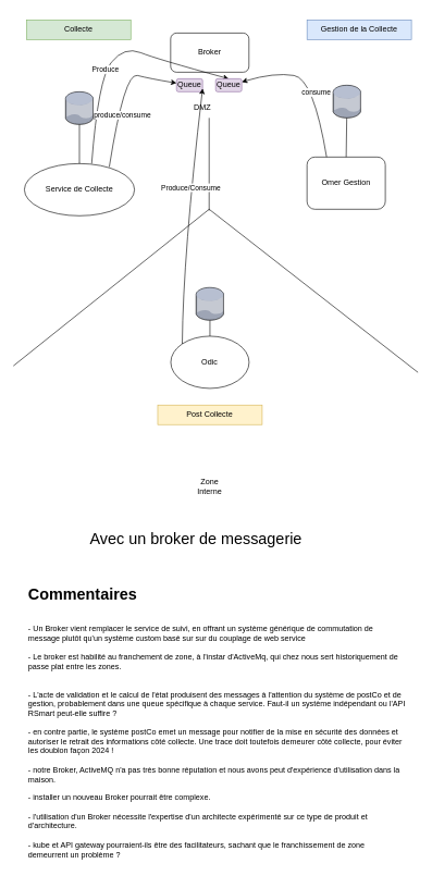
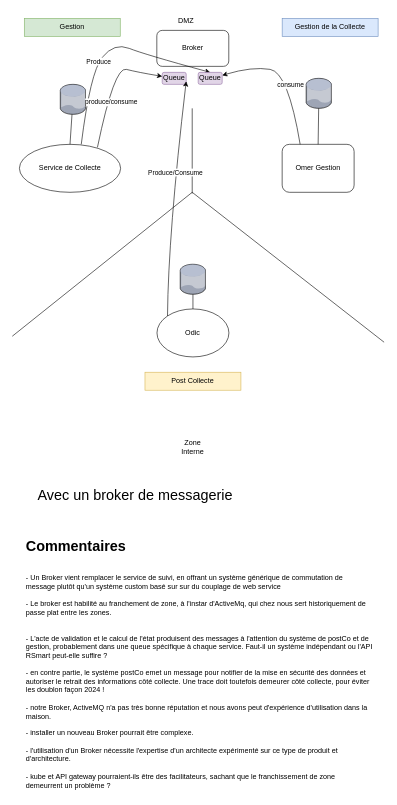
  <mxCell id="0" />
  <mxCell id="1" parent="0" />
  <mxCell id="2" value="" style="endArrow=none;html=1;rounded=0;" parent="1" edge="1"><mxGeometry width="50" height="50" relative="1" as="geometry"><mxPoint x="320" y="322" as="sourcePoint" /><mxPoint x="320" y="180" as="targetPoint" /></mxGeometry></mxCell>
  <mxCell id="3" value="" style="endArrow=none;html=1;rounded=0;" parent="1" edge="1"><mxGeometry width="50" height="50" relative="1" as="geometry"><mxPoint x="20" y="560" as="sourcePoint" /><mxPoint x="320" y="320" as="targetPoint" /></mxGeometry></mxCell>
  <mxCell id="4" value="" style="endArrow=none;html=1;rounded=0;" parent="1" edge="1"><mxGeometry width="50" height="50" relative="1" as="geometry"><mxPoint x="640" y="570" as="sourcePoint" /><mxPoint x="320" y="320" as="targetPoint" /></mxGeometry></mxCell>
  <mxCell id="5" value="" style="verticalLabelPosition=bottom;sketch=0;aspect=fixed;html=1;verticalAlign=top;strokeColor=none;align=center;outlineConnect=0;shape=mxgraph.citrix.database;" parent="1" vertex="1"><mxGeometry x="510" y="130" width="42.5" height="50" as="geometry" /></mxCell>
  <mxCell id="6" value="" style="verticalLabelPosition=bottom;sketch=0;aspect=fixed;html=1;verticalAlign=top;strokeColor=none;align=center;outlineConnect=0;shape=mxgraph.citrix.database;" parent="1" vertex="1"><mxGeometry x="100" y="140" width="42.5" height="50" as="geometry" /></mxCell>
  <mxCell id="7" value="" style="verticalLabelPosition=bottom;sketch=0;aspect=fixed;html=1;verticalAlign=top;strokeColor=none;align=center;outlineConnect=0;shape=mxgraph.citrix.database;" parent="1" vertex="1"><mxGeometry x="300" y="440" width="42.5" height="50" as="geometry" /></mxCell>
  <mxCell id="8" value="Gestion de la Collecte" style="text;html=1;align=center;verticalAlign=middle;whiteSpace=wrap;rounded=0;fillColor=#dae8fc;strokeColor=#6c8ebf;" parent="1" vertex="1"><mxGeometry x="470" y="30" width="160" height="30" as="geometry" /></mxCell>
- <mxCell id="9" value="Collecte" style="text;html=1;align=center;verticalAlign=middle;whiteSpace=wrap;rounded=0;fillColor=#d5e8d4;strokeColor=#82b366;" parent="1" vertex="1"><mxGeometry x="40" y="30" width="160" height="30" as="geometry" /></mxCell>
+ <mxCell id="9" value="Gestion" style="text;html=1;align=center;verticalAlign=middle;whiteSpace=wrap;rounded=0;fillColor=#d5e8d4;strokeColor=#82b366;" parent="1" vertex="1"><mxGeometry x="40" y="30" width="160" height="30" as="geometry" /></mxCell>
  <mxCell id="10" value="Post Collecte" style="text;html=1;align=center;verticalAlign=middle;whiteSpace=wrap;rounded=0;fillColor=#fff2cc;strokeColor=#d6b656;" parent="1" vertex="1"><mxGeometry x="241.25" y="620" width="160" height="30" as="geometry" /></mxCell>
- <mxCell id="11" value="Service de Collecte" style="ellipse;whiteSpace=wrap;html=1;" parent="1" vertex="1"><mxGeometry x="36.88" y="250" width="168.75" height="80" as="geometry" /></mxCell>
+ <mxCell id="11" value="Service de Collecte" style="ellipse;whiteSpace=wrap;html=1;" parent="1" vertex="1"><mxGeometry x="31.88" y="240" width="168.75" height="80" as="geometry" /></mxCell>
  <mxCell id="12" value="Omer Gestion" style="whiteSpace=wrap;html=1;rounded=1;" parent="1" vertex="1"><mxGeometry x="470" y="240" width="120" height="80" as="geometry" /></mxCell>
  <mxCell id="13" value="Odic" style="ellipse;whiteSpace=wrap;html=1;" parent="1" vertex="1"><mxGeometry x="261.25" y="514.5" width="120" height="80" as="geometry" /></mxCell>
  <mxCell id="14" value="" style="endArrow=none;html=1;rounded=0;" parent="1" source="13" target="7" edge="1"><mxGeometry width="50" height="50" relative="1" as="geometry"><mxPoint x="160" y="550" as="sourcePoint" /><mxPoint x="210" y="500" as="targetPoint" /></mxGeometry></mxCell>
  <mxCell id="15" value="" style="endArrow=none;html=1;rounded=0;exitX=0.5;exitY=0;exitDx=0;exitDy=0;" parent="1" source="11" target="6" edge="1"><mxGeometry width="50" height="50" relative="1" as="geometry"><mxPoint x="190" y="220" as="sourcePoint" /><mxPoint x="240" y="170" as="targetPoint" /></mxGeometry></mxCell>
  <mxCell id="16" value="" style="endArrow=none;html=1;rounded=0;exitX=0.5;exitY=0;exitDx=0;exitDy=0;" parent="1" source="12" target="5" edge="1"><mxGeometry width="50" height="50" relative="1" as="geometry"><mxPoint x="420" y="250" as="sourcePoint" /><mxPoint x="470" y="200" as="targetPoint" /></mxGeometry></mxCell>
- <mxCell id="17" value="DMZ" style="text;html=1;align=center;verticalAlign=middle;whiteSpace=wrap;rounded=0;" parent="1" vertex="1"><mxGeometry x="280" y="150" width="60" height="30" as="geometry" /></mxCell>
+ <mxCell id="17" value="DMZ" style="text;html=1;align=center;verticalAlign=middle;whiteSpace=wrap;rounded=0;" parent="1" vertex="1"><mxGeometry x="280" y="20" width="60" height="30" as="geometry" /></mxCell>
  <mxCell id="18" value="Zone Interne" style="text;html=1;align=center;verticalAlign=middle;whiteSpace=wrap;rounded=0;" parent="1" vertex="1"><mxGeometry x="291" y="730" width="60" height="30" as="geometry" /></mxCell>
  <mxCell id="19" value="&lt;h1 style=&quot;margin-top: 0px;&quot;&gt;Commentaires&lt;/h1&gt;&lt;div&gt;&lt;br&gt;&lt;/div&gt;&lt;div&gt;- Un Broker vient remplacer le service de suivi, en offrant un système générique de commutation de message plutôt qu'un système custom basé sur sur du couplage de web service&lt;/div&gt;&lt;div&gt;&lt;br&gt;&lt;/div&gt;&lt;div&gt;- Le broker est habilité au franchement de zone, à l'instar d'ActiveMq, qui chez nous sert historiquement de passe plat entre les zones.&lt;/div&gt;&lt;div&gt;&lt;br&gt;&lt;/div&gt;&lt;div&gt;&lt;br&gt;&lt;/div&gt;&lt;div&gt;- L'acte de validation et le calcul de l'état produisent des messages à l'attention du système de postCo et de gestion, probablement dans une queue spécifique à chaque service. Faut-il un système indépendant ou l'API RSmart peut-elle suffire ?&lt;/div&gt;&lt;div&gt;&lt;br&gt;&lt;/div&gt;&lt;div&gt;- en contre partie, le système postCo emet un message pour notifier de la mise en sécurité des données et autoriser le retrait des informations côté collecte. Une trace doit toutefois demeurer côté collecte, pour éviter les doublon façon 2024 !&lt;/div&gt;&lt;div&gt;&lt;br&gt;&lt;/div&gt;&lt;div&gt;- notre Broker, ActiveMQ n'a pas très bonne réputation et nous avons peut d'expérience d'utilisation dans la maison.&lt;/div&gt;&lt;div&gt;&lt;br&gt;&lt;/div&gt;&lt;div&gt;- installer un nouveau Broker pourrait être complexe.&lt;/div&gt;&lt;div&gt;&lt;br&gt;&lt;/div&gt;&lt;div&gt;- l'utilisation d'un Broker nécessite l'expertise d'un architecte expérimenté sur ce type de produit et d'architecture.&lt;/div&gt;&lt;div&gt;&lt;br&gt;&lt;/div&gt;&lt;div&gt;- kube et API gateway pourraient-ils être des facilitateurs, sachant que le franchissement de zone demeurrent un problème ?&lt;/div&gt;&lt;div&gt;&lt;br&gt;&lt;/div&gt;" style="text;html=1;whiteSpace=wrap;overflow=hidden;rounded=0;" parent="1" vertex="1"><mxGeometry x="41" y="890" width="580" height="430" as="geometry" /></mxCell>
  <mxCell id="20" value="Broker" style="rounded=1;whiteSpace=wrap;html=1;" vertex="1" parent="1"><mxGeometry x="261" y="50" width="120" height="60" as="geometry" /></mxCell>
- <mxCell id="21" value="Avec un broker de messagerie" style="text;html=1;align=center;verticalAlign=middle;whiteSpace=wrap;rounded=0;fontSize=24;" vertex="1" parent="1"><mxGeometry x="110" y="810" width="380" height="30" as="geometry" /></mxCell>
+ <mxCell id="21" value="Avec un broker de messagerie" style="text;html=1;align=center;verticalAlign=middle;whiteSpace=wrap;rounded=0;fontSize=24;" vertex="1" parent="1"><mxGeometry x="35" y="810" width="380" height="30" as="geometry" /></mxCell>
  <mxCell id="22" value="Queue" style="rounded=1;whiteSpace=wrap;html=1;fillColor=#e1d5e7;strokeColor=#9673a6;" vertex="1" parent="1"><mxGeometry x="270" y="120" width="40" height="20" as="geometry" /></mxCell>
  <mxCell id="23" value="" style="curved=1;endArrow=classic;html=1;rounded=0;entryX=1;entryY=0.75;entryDx=0;entryDy=0;exitX=0;exitY=0;exitDx=0;exitDy=0;" edge="1" parent="1" source="13" target="22"><mxGeometry width="50" height="50" relative="1" as="geometry"><mxPoint x="309.999" y="540" as="sourcePoint" /><mxPoint x="370" y="220" as="targetPoint" /><Array as="points"><mxPoint x="280" y="390" /></Array></mxGeometry></mxCell>
  <mxCell id="24" value="Produce/Consume" style="edgeLabel;html=1;align=center;verticalAlign=middle;resizable=0;points=[];" vertex="1" connectable="0" parent="23"><mxGeometry x="0.22" y="1" relative="1" as="geometry"><mxPoint as="offset" /></mxGeometry></mxCell>
  <mxCell id="25" value="" style="curved=1;endArrow=classic;html=1;rounded=0;entryX=0.5;entryY=0;entryDx=0;entryDy=0;exitX=0.611;exitY=0;exitDx=0;exitDy=0;exitPerimeter=0;" edge="1" parent="1" source="11" target="29"><mxGeometry width="50" height="50" relative="1" as="geometry"><mxPoint x="122" y="150" as="sourcePoint" /><mxPoint x="210" y="90" as="targetPoint" /><Array as="points"><mxPoint x="150" y="120" /><mxPoint x="190" y="70" /><mxPoint x="240" y="90" /></Array></mxGeometry></mxCell>
  <mxCell id="26" value="Produce" style="edgeLabel;html=1;align=center;verticalAlign=middle;resizable=0;points=[];" vertex="1" connectable="0" parent="25"><mxGeometry x="-0.181" y="1" relative="1" as="geometry"><mxPoint as="offset" /></mxGeometry></mxCell>
  <mxCell id="27" value="" style="curved=1;endArrow=classic;html=1;rounded=0;entryX=1;entryY=0.25;entryDx=0;entryDy=0;exitX=0.25;exitY=0;exitDx=0;exitDy=0;exitPerimeter=0;" edge="1" parent="1" source="12" target="29"><mxGeometry width="50" height="50" relative="1" as="geometry"><mxPoint x="470" y="180" as="sourcePoint" /><mxPoint x="440" y="160" as="targetPoint" /><Array as="points"><mxPoint x="480" y="120" /><mxPoint x="420" y="110" /></Array></mxGeometry></mxCell>
  <mxCell id="28" value="consume" style="edgeLabel;html=1;align=center;verticalAlign=middle;resizable=0;points=[];" vertex="1" connectable="0" parent="27"><mxGeometry x="-0.136" relative="1" as="geometry"><mxPoint as="offset" /></mxGeometry></mxCell>
  <mxCell id="29" value="Queue" style="rounded=1;whiteSpace=wrap;html=1;fillColor=#e1d5e7;strokeColor=#9673a6;" vertex="1" parent="1"><mxGeometry x="330" y="120" width="40" height="20" as="geometry" /></mxCell>
  <mxCell id="30" value="" style="curved=1;endArrow=classic;html=1;rounded=0;exitX=0.771;exitY=0.063;exitDx=0;exitDy=0;exitPerimeter=0;" edge="1" parent="1" source="11" target="22"><mxGeometry width="50" height="50" relative="1" as="geometry"><mxPoint x="320" y="320" as="sourcePoint" /><mxPoint x="330" y="150" as="targetPoint" /><Array as="points"><mxPoint x="190" y="110" /><mxPoint x="230" y="120" /></Array></mxGeometry></mxCell>
  <mxCell id="31" value="produce/consume" style="edgeLabel;html=1;align=center;verticalAlign=middle;resizable=0;points=[];" vertex="1" connectable="0" parent="30"><mxGeometry x="-0.283" y="-7" relative="1" as="geometry"><mxPoint as="offset" /></mxGeometry></mxCell>
